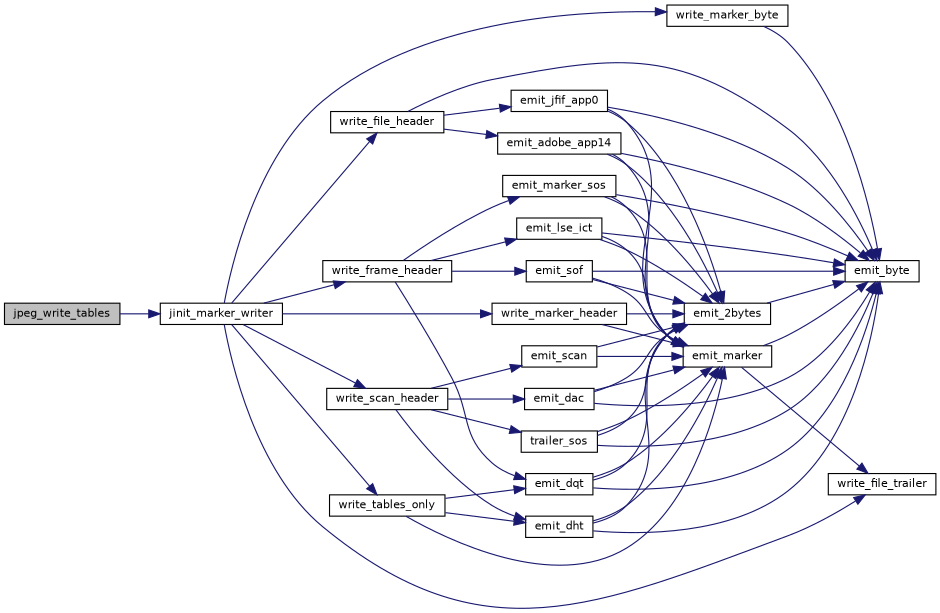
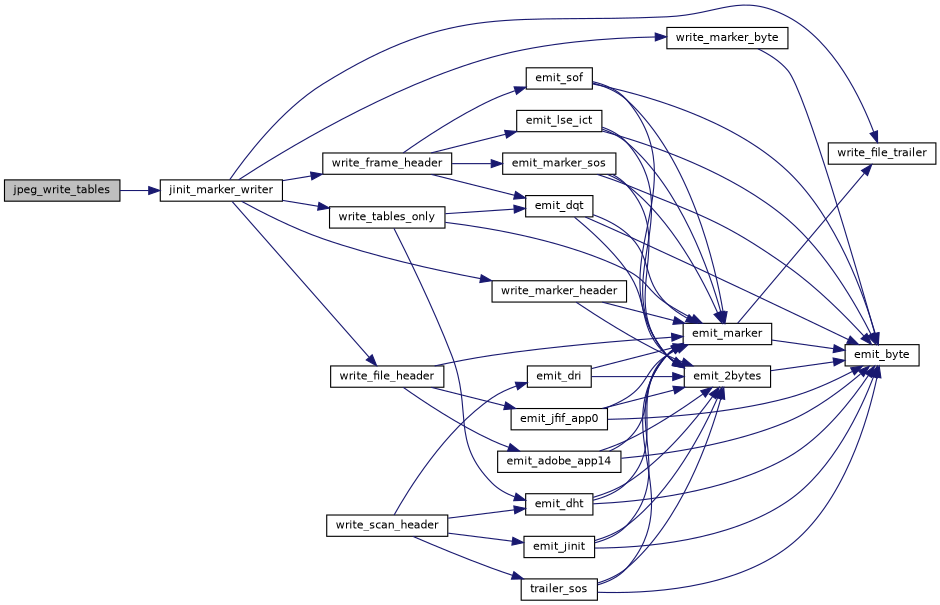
  digraph {
    rankdir=LR
    node [color=black fontname=Helvetica fontsize=10 shape=record]
    edge [color=midnightblue fontname=Helvetica fontsize=10 labelfontname=Helvetica labelfontsize=10 style=solid]
    n1 [fillcolor=grey75 fontcolor=black height=0.2 label=jpeg_write_tables style=filled width=0.4]
    n2 [height=0.2 label=jinit_marker_writer width=0.4]
    n3 [height=0.2 label=write_file_header width=0.4]
    n4 [height=0.2 label=write_frame_header width=0.4]
    n5 [height=0.2 label=write_scan_header width=0.4]
    n6 [height=0.2 label=write_file_trailer width=0.4]
    n7 [height=0.2 label=write_tables_only width=0.4]
    n8 [height=0.2 label=write_marker_header width=0.4]
    n9 [height=0.2 label=write_marker_byte width=0.4]
    n10 [height=0.2 label=emit_marker width=0.4]
    n11 [height=0.2 label=emit_jfif_app0 width=0.4]
    n12 [height=0.2 label=emit_adobe_app14 width=0.4]
    n13 [height=0.2 label=emit_dqt width=0.4]
    n14 [height=0.2 label=emit_sof width=0.4]
    n15 [height=0.2 label=emit_lse_ict width=0.4]
    n16 [height=0.2 label=emit_marker_sos width=0.4]
-   n17 [height=0.2 label=emit_dac width=0.4]
+   n17 [height=0.2 label=emit_jinit width=0.4]
    n18 [height=0.2 label=emit_dht width=0.4]
-   n19 [height=0.2 label=emit_scan width=0.4]
+   n19 [height=0.2 label=emit_dri width=0.4]
    n20 [height=0.2 label=trailer_sos width=0.4]
    n21 [height=0.2 label=emit_2bytes width=0.4]
    n22 [height=0.2 label=emit_byte width=0.4]
    n1 -> n2
    n2 -> n3
    n2 -> n4
-   n2 -> n5
    n2 -> n6
    n2 -> n7
    n2 -> n8
    n2 -> n9
-   n3 -> n22
+   n3 -> n10
    n3 -> n11
    n3 -> n12
    n4 -> n13
    n4 -> n14
    n4 -> n15
    n4 -> n16
    n5 -> n17
    n5 -> n18
    n5 -> n19
    n5 -> n20
    n7 -> n10
    n7 -> n13
    n7 -> n18
    n8 -> n10
    n8 -> n21
    n9 -> n22
    n10 -> n6
    n10 -> n22
    n11 -> n10
    n11 -> n21
    n11 -> n22
    n12 -> n10
    n12 -> n21
    n12 -> n22
    n13 -> n10
    n13 -> n21
    n13 -> n22
    n14 -> n10
    n14 -> n21
    n14 -> n22
    n15 -> n10
    n15 -> n21
    n15 -> n22
    n16 -> n10
    n16 -> n21
    n16 -> n22
    n17 -> n10
    n17 -> n21
    n17 -> n22
    n18 -> n10
    n18 -> n21
    n18 -> n22
    n19 -> n10
    n19 -> n21
    n20 -> n10
    n20 -> n21
    n20 -> n22
    n21 -> n22
  }
